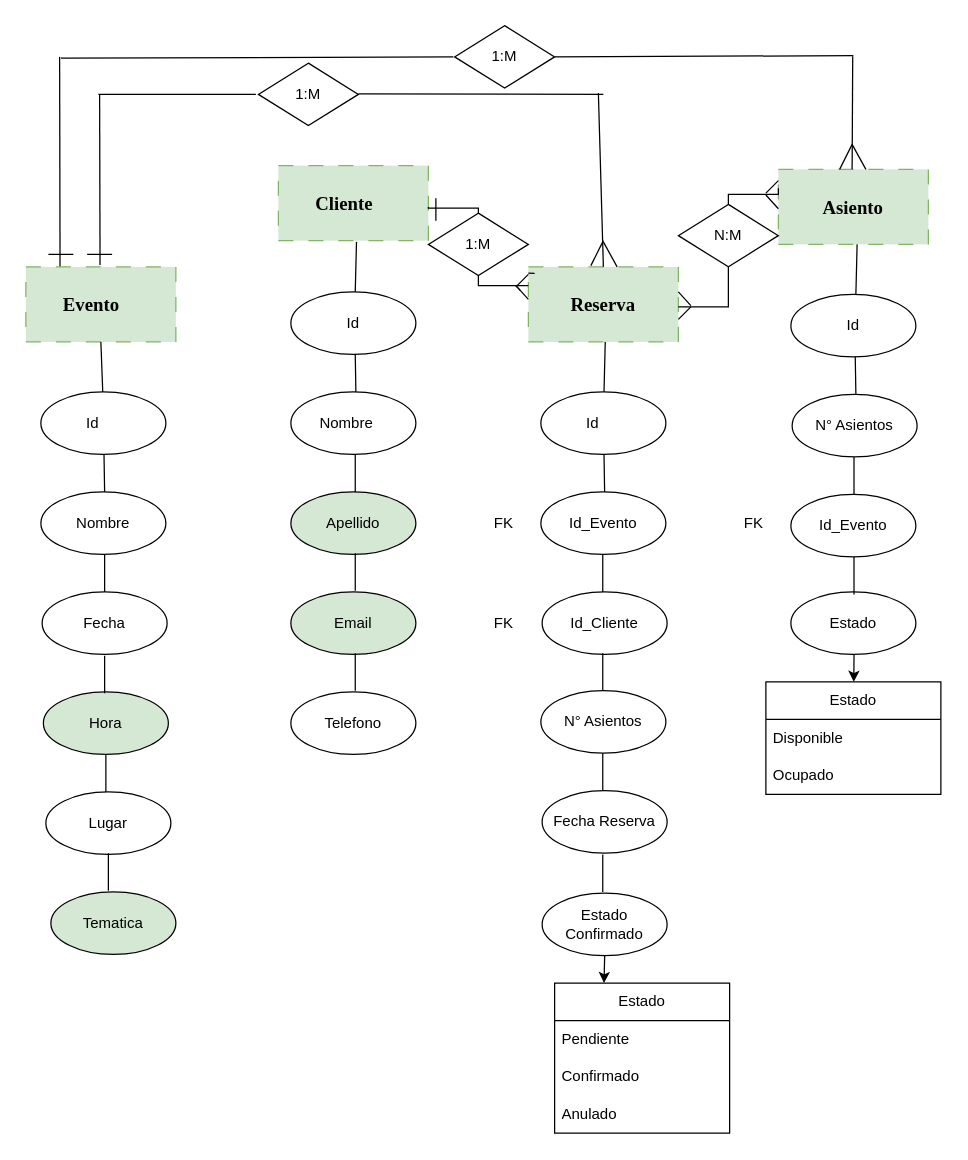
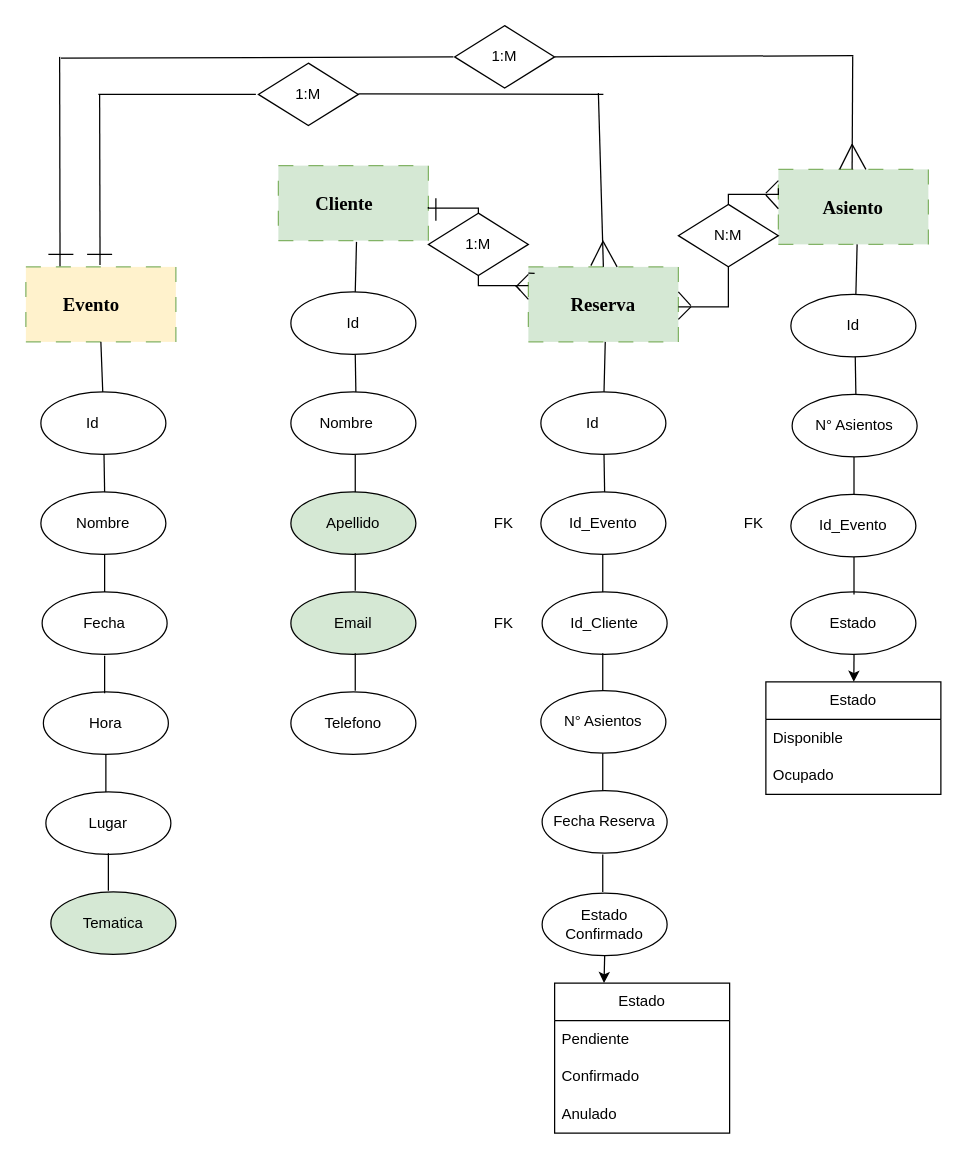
  <mxCell id="0" />
  <mxCell id="1" parent="0" />
- <mxCell id="2" value="&lt;b style=&quot;font-size: 15px;&quot;&gt;&lt;font face=&quot;Comic Sans MS&quot;&gt;Evento&lt;span style=&quot;white-space: pre;&quot;&gt;&#09;&lt;/span&gt;&lt;/font&gt;&lt;/b&gt;" style="rounded=0;whiteSpace=wrap;html=1;fillColor=#d5e8d4;strokeColor=#82b366;dashed=1;dashPattern=12 12;" parent="1" vertex="1"><mxGeometry x="20" y="213" width="120" height="60" as="geometry" /></mxCell>
+ <mxCell id="2" value="&lt;b style=&quot;font-size: 15px;&quot;&gt;&lt;font face=&quot;Comic Sans MS&quot;&gt;Evento&lt;span style=&quot;white-space: pre;&quot;&gt;&#09;&lt;/span&gt;&lt;/font&gt;&lt;/b&gt;" style="rounded=0;whiteSpace=wrap;html=1;fillColor=#fff2cc;strokeColor=#82b366;dashed=1;dashPattern=12 12;" parent="1" vertex="1"><mxGeometry x="20" y="213" width="120" height="60" as="geometry" /></mxCell>
  <mxCell id="3" value="&lt;b style=&quot;font-size: 15px;&quot;&gt;&lt;font face=&quot;Comic Sans MS&quot;&gt;Cliente&amp;nbsp;&lt;span style=&quot;white-space: pre;&quot;&gt;&#09;&lt;/span&gt;&lt;/font&gt;&lt;/b&gt;" style="rounded=0;whiteSpace=wrap;html=1;fillColor=#d5e8d4;strokeColor=#82b366;dashed=1;dashPattern=12 12;" parent="1" vertex="1"><mxGeometry x="222" y="132" width="120" height="60" as="geometry" /></mxCell>
  <mxCell id="4" value="&lt;font face=&quot;Comic Sans MS&quot; style=&quot;font-size: 15px;&quot;&gt;&lt;b&gt;Asiento&lt;/b&gt;&lt;/font&gt;" style="rounded=0;whiteSpace=wrap;html=1;fillColor=#d5e8d4;strokeColor=#82b366;dashed=1;dashPattern=12 12;" parent="1" vertex="1"><mxGeometry x="622" y="135" width="120" height="60" as="geometry" /></mxCell>
  <mxCell id="5" value="&lt;font face=&quot;Comic Sans MS&quot; size=&quot;1&quot;&gt;&lt;b style=&quot;font-size: 15px;&quot;&gt;Reserva&lt;/b&gt;&lt;/font&gt;" style="rounded=0;whiteSpace=wrap;html=1;dashed=1;dashPattern=12 12;fillColor=#d5e8d4;strokeColor=#82b366;" parent="1" vertex="1"><mxGeometry x="422" y="213" width="120" height="60" as="geometry" /></mxCell>
  <mxCell id="6" value="Id&lt;span style=&quot;white-space: pre;&quot;&gt;&#09;&lt;/span&gt;" style="ellipse;whiteSpace=wrap;html=1;" parent="1" vertex="1"><mxGeometry x="32" y="313" width="100" height="50" as="geometry" /></mxCell>
  <mxCell id="7" value="Nombre" style="ellipse;whiteSpace=wrap;html=1;" parent="1" vertex="1"><mxGeometry x="32" y="393" width="100" height="50" as="geometry" /></mxCell>
  <mxCell id="8" value="Fecha" style="ellipse;whiteSpace=wrap;html=1;" parent="1" vertex="1"><mxGeometry x="33" y="473" width="100" height="50" as="geometry" /></mxCell>
  <mxCell id="9" value="Id_Evento" style="ellipse;whiteSpace=wrap;html=1;" parent="1" vertex="1"><mxGeometry x="632" y="395" width="100" height="50" as="geometry" /></mxCell>
  <mxCell id="10" value="Id_Cliente" style="ellipse;whiteSpace=wrap;html=1;" parent="1" vertex="1"><mxGeometry x="433" y="473" width="100" height="50" as="geometry" /></mxCell>
  <mxCell id="11" value="Apellido" style="ellipse;whiteSpace=wrap;html=1;fillColor=#d5e8d4;" parent="1" vertex="1"><mxGeometry x="232" y="393" width="100" height="50" as="geometry" /></mxCell>
  <mxCell id="12" value="N° Asientos" style="ellipse;whiteSpace=wrap;html=1;" parent="1" vertex="1"><mxGeometry x="633" y="315" width="100" height="50" as="geometry" /></mxCell>
  <mxCell id="13" value="Id_Evento" style="ellipse;whiteSpace=wrap;html=1;" parent="1" vertex="1"><mxGeometry x="432" y="393" width="100" height="50" as="geometry" /></mxCell>
  <mxCell id="14" value="Nombre&amp;nbsp;&lt;span style=&quot;white-space: pre;&quot;&gt;&#09;&lt;/span&gt;" style="ellipse;whiteSpace=wrap;html=1;" parent="1" vertex="1"><mxGeometry x="232" y="313" width="100" height="50" as="geometry" /></mxCell>
  <mxCell id="15" value="Id" style="ellipse;whiteSpace=wrap;html=1;" parent="1" vertex="1"><mxGeometry x="632" y="235" width="100" height="50" as="geometry" /></mxCell>
  <mxCell id="16" value="Id&lt;span style=&quot;white-space: pre;&quot;&gt;&#09;&lt;/span&gt;" style="ellipse;whiteSpace=wrap;html=1;" parent="1" vertex="1"><mxGeometry x="432" y="313" width="100" height="50" as="geometry" /></mxCell>
  <mxCell id="17" value="Id" style="ellipse;whiteSpace=wrap;html=1;" parent="1" vertex="1"><mxGeometry x="232" y="233" width="100" height="50" as="geometry" /></mxCell>
  <mxCell id="18" value="" style="endArrow=none;html=1;rounded=0;entryX=0.5;entryY=1;entryDx=0;entryDy=0;" parent="1" target="2" edge="1"><mxGeometry width="50" height="50" relative="1" as="geometry"><mxPoint x="81.5" y="313" as="sourcePoint" /><mxPoint x="82.5" y="273" as="targetPoint" /></mxGeometry></mxCell>
  <mxCell id="19" value="" style="endArrow=none;html=1;rounded=0;" parent="1" edge="1"><mxGeometry width="50" height="50" relative="1" as="geometry"><mxPoint x="83" y="393" as="sourcePoint" /><mxPoint x="82.5" y="363" as="targetPoint" /></mxGeometry></mxCell>
  <mxCell id="20" value="" style="endArrow=none;html=1;rounded=0;" parent="1" edge="1"><mxGeometry width="50" height="50" relative="1" as="geometry"><mxPoint x="83" y="473" as="sourcePoint" /><mxPoint x="83" y="443" as="targetPoint" /></mxGeometry></mxCell>
  <mxCell id="21" value="" style="endArrow=none;html=1;rounded=0;" parent="1" edge="1"><mxGeometry width="50" height="50" relative="1" as="geometry"><mxPoint x="483" y="393" as="sourcePoint" /><mxPoint x="482.5" y="363" as="targetPoint" /></mxGeometry></mxCell>
  <mxCell id="22" value="" style="endArrow=none;html=1;rounded=0;" parent="1" edge="1"><mxGeometry width="50" height="50" relative="1" as="geometry"><mxPoint x="284" y="313" as="sourcePoint" /><mxPoint x="283.5" y="283" as="targetPoint" /></mxGeometry></mxCell>
  <mxCell id="23" value="" style="endArrow=none;html=1;rounded=0;" parent="1" edge="1"><mxGeometry width="50" height="50" relative="1" as="geometry"><mxPoint x="684" y="315" as="sourcePoint" /><mxPoint x="683.5" y="285" as="targetPoint" /></mxGeometry></mxCell>
  <mxCell id="24" value="" style="endArrow=none;html=1;rounded=0;" parent="1" edge="1"><mxGeometry width="50" height="50" relative="1" as="geometry"><mxPoint x="283.5" y="393" as="sourcePoint" /><mxPoint x="283.5" y="363" as="targetPoint" /></mxGeometry></mxCell>
  <mxCell id="25" value="" style="endArrow=none;html=1;rounded=0;" parent="1" edge="1"><mxGeometry width="50" height="50" relative="1" as="geometry"><mxPoint x="481.5" y="473" as="sourcePoint" /><mxPoint x="481.5" y="443" as="targetPoint" /></mxGeometry></mxCell>
  <mxCell id="26" value="" style="endArrow=none;html=1;rounded=0;" parent="1" edge="1"><mxGeometry width="50" height="50" relative="1" as="geometry"><mxPoint x="682.5" y="395" as="sourcePoint" /><mxPoint x="682.5" y="365" as="targetPoint" /></mxGeometry></mxCell>
  <mxCell id="27" value="" style="endArrow=none;html=1;rounded=0;" parent="1" edge="1"><mxGeometry width="50" height="50" relative="1" as="geometry"><mxPoint x="283.5" y="233" as="sourcePoint" /><mxPoint x="284.5" y="193" as="targetPoint" /></mxGeometry></mxCell>
  <mxCell id="28" value="" style="endArrow=none;html=1;rounded=0;" parent="1" edge="1"><mxGeometry width="50" height="50" relative="1" as="geometry"><mxPoint x="482.5" y="313" as="sourcePoint" /><mxPoint x="483.5" y="273" as="targetPoint" /></mxGeometry></mxCell>
  <mxCell id="29" value="" style="endArrow=none;html=1;rounded=0;" parent="1" edge="1"><mxGeometry width="50" height="50" relative="1" as="geometry"><mxPoint x="684" y="235" as="sourcePoint" /><mxPoint x="685" y="195" as="targetPoint" /></mxGeometry></mxCell>
- <mxCell id="30" value="Hora" style="ellipse;whiteSpace=wrap;html=1;fillColor=#d5e8d4;" parent="1" vertex="1"><mxGeometry x="34" y="553" width="100" height="50" as="geometry" /></mxCell>
+ <mxCell id="30" value="Hora" style="ellipse;whiteSpace=wrap;html=1;" parent="1" vertex="1"><mxGeometry x="34" y="553" width="100" height="50" as="geometry" /></mxCell>
  <mxCell id="31" value="Lugar" style="ellipse;whiteSpace=wrap;html=1;" parent="1" vertex="1"><mxGeometry x="36" y="633" width="100" height="50" as="geometry" /></mxCell>
  <mxCell id="32" value="Tematica" style="ellipse;whiteSpace=wrap;html=1;fillColor=#d5e8d4;" parent="1" vertex="1"><mxGeometry x="40" y="713" width="100" height="50" as="geometry" /></mxCell>
  <mxCell id="33" value="" style="endArrow=none;html=1;rounded=0;" parent="1" edge="1"><mxGeometry width="50" height="50" relative="1" as="geometry"><mxPoint x="83" y="554" as="sourcePoint" /><mxPoint x="83" y="524" as="targetPoint" /></mxGeometry></mxCell>
  <mxCell id="34" value="" style="endArrow=none;html=1;rounded=0;" parent="1" edge="1"><mxGeometry width="50" height="50" relative="1" as="geometry"><mxPoint x="84" y="633" as="sourcePoint" /><mxPoint x="84" y="603" as="targetPoint" /></mxGeometry></mxCell>
  <mxCell id="35" value="" style="endArrow=none;html=1;rounded=0;" parent="1" edge="1"><mxGeometry width="50" height="50" relative="1" as="geometry"><mxPoint x="86" y="712" as="sourcePoint" /><mxPoint x="86" y="682" as="targetPoint" /></mxGeometry></mxCell>
  <mxCell id="36" value="Email" style="ellipse;whiteSpace=wrap;html=1;fillColor=#d5e8d4;" parent="1" vertex="1"><mxGeometry x="232" y="473" width="100" height="50" as="geometry" /></mxCell>
  <mxCell id="37" value="Telefono" style="ellipse;whiteSpace=wrap;html=1;" parent="1" vertex="1"><mxGeometry x="232" y="553" width="100" height="50" as="geometry" /></mxCell>
  <mxCell id="38" value="" style="endArrow=none;html=1;rounded=0;" parent="1" edge="1"><mxGeometry width="50" height="50" relative="1" as="geometry"><mxPoint x="283.5" y="472" as="sourcePoint" /><mxPoint x="283.5" y="442" as="targetPoint" /></mxGeometry></mxCell>
  <mxCell id="39" value="" style="endArrow=none;html=1;rounded=0;" parent="1" edge="1"><mxGeometry width="50" height="50" relative="1" as="geometry"><mxPoint x="283.5" y="552" as="sourcePoint" /><mxPoint x="283.5" y="522" as="targetPoint" /></mxGeometry></mxCell>
  <mxCell id="40" value="FK" style="text;html=1;align=center;verticalAlign=middle;resizable=0;points=[];autosize=1;strokeColor=none;fillColor=none;" parent="1" vertex="1"><mxGeometry x="382" y="403" width="40" height="30" as="geometry" /></mxCell>
  <mxCell id="41" value="FK" style="text;html=1;align=center;verticalAlign=middle;resizable=0;points=[];autosize=1;strokeColor=none;fillColor=none;" parent="1" vertex="1"><mxGeometry x="382" y="483" width="40" height="30" as="geometry" /></mxCell>
  <mxCell id="42" value="N° Asientos" style="ellipse;whiteSpace=wrap;html=1;" parent="1" vertex="1"><mxGeometry x="432" y="552" width="100" height="50" as="geometry" /></mxCell>
  <mxCell id="43" value="Fecha Reserva" style="ellipse;whiteSpace=wrap;html=1;" parent="1" vertex="1"><mxGeometry x="433" y="632" width="100" height="50" as="geometry" /></mxCell>
  <mxCell id="44" value="Estado Confirmado" style="ellipse;whiteSpace=wrap;html=1;" parent="1" vertex="1"><mxGeometry x="433" y="714" width="100" height="50" as="geometry" /></mxCell>
  <mxCell id="45" value="Estado" style="swimlane;fontStyle=0;childLayout=stackLayout;horizontal=1;startSize=30;horizontalStack=0;resizeParent=1;resizeParentMax=0;resizeLast=0;collapsible=1;marginBottom=0;whiteSpace=wrap;html=1;" parent="1" vertex="1"><mxGeometry x="443" y="786" width="140" height="120" as="geometry"><mxRectangle x="461" y="751" width="80" height="30" as="alternateBounds" /></mxGeometry></mxCell>
  <mxCell id="46" value="Pendiente" style="text;strokeColor=none;fillColor=none;align=left;verticalAlign=middle;spacingLeft=4;spacingRight=4;overflow=hidden;points=[[0,0.5],[1,0.5]];portConstraint=eastwest;rotatable=0;whiteSpace=wrap;html=1;" parent="45" vertex="1"><mxGeometry y="30" width="140" height="30" as="geometry" /></mxCell>
  <mxCell id="47" value="Confirmado" style="text;strokeColor=none;fillColor=none;align=left;verticalAlign=middle;spacingLeft=4;spacingRight=4;overflow=hidden;points=[[0,0.5],[1,0.5]];portConstraint=eastwest;rotatable=0;whiteSpace=wrap;html=1;" parent="45" vertex="1"><mxGeometry y="60" width="140" height="30" as="geometry" /></mxCell>
  <mxCell id="48" value="Anulado" style="text;strokeColor=none;fillColor=none;align=left;verticalAlign=middle;spacingLeft=4;spacingRight=4;overflow=hidden;points=[[0,0.5],[1,0.5]];portConstraint=eastwest;rotatable=0;whiteSpace=wrap;html=1;" parent="45" vertex="1"><mxGeometry y="90" width="140" height="30" as="geometry" /></mxCell>
  <mxCell id="49" value="Estado" style="ellipse;whiteSpace=wrap;html=1;" parent="1" vertex="1"><mxGeometry x="632" y="473" width="100" height="50" as="geometry" /></mxCell>
  <mxCell id="50" value="" style="endArrow=none;html=1;rounded=0;" parent="1" edge="1"><mxGeometry width="50" height="50" relative="1" as="geometry"><mxPoint x="682.5" y="475" as="sourcePoint" /><mxPoint x="682.5" y="445" as="targetPoint" /></mxGeometry></mxCell>
  <mxCell id="51" value="FK" style="text;html=1;align=center;verticalAlign=middle;resizable=0;points=[];autosize=1;strokeColor=none;fillColor=none;" parent="1" vertex="1"><mxGeometry x="582" y="403" width="40" height="30" as="geometry" /></mxCell>
  <mxCell id="52" value="" style="endArrow=classic;html=1;rounded=0;" parent="1" target="53" edge="1"><mxGeometry width="50" height="50" relative="1" as="geometry"><mxPoint x="682.52" y="523" as="sourcePoint" /><mxPoint x="682.52" y="563" as="targetPoint" /></mxGeometry></mxCell>
  <mxCell id="53" value="Estado" style="swimlane;fontStyle=0;childLayout=stackLayout;horizontal=1;startSize=30;horizontalStack=0;resizeParent=1;resizeParentMax=0;resizeLast=0;collapsible=1;marginBottom=0;whiteSpace=wrap;html=1;" parent="1" vertex="1"><mxGeometry x="612" y="545" width="140" height="90" as="geometry"><mxRectangle x="630" y="510" width="80" height="30" as="alternateBounds" /></mxGeometry></mxCell>
  <mxCell id="54" value="Disponible" style="text;strokeColor=none;fillColor=none;align=left;verticalAlign=middle;spacingLeft=4;spacingRight=4;overflow=hidden;points=[[0,0.5],[1,0.5]];portConstraint=eastwest;rotatable=0;whiteSpace=wrap;html=1;" parent="53" vertex="1"><mxGeometry y="30" width="140" height="30" as="geometry" /></mxCell>
  <mxCell id="55" value="Ocupado" style="text;strokeColor=none;fillColor=none;align=left;verticalAlign=middle;spacingLeft=4;spacingRight=4;overflow=hidden;points=[[0,0.5],[1,0.5]];portConstraint=eastwest;rotatable=0;whiteSpace=wrap;html=1;" parent="53" vertex="1"><mxGeometry y="60" width="140" height="30" as="geometry" /></mxCell>
  <mxCell id="56" value="" style="endArrow=classic;html=1;rounded=0;" parent="1" edge="1"><mxGeometry width="50" height="50" relative="1" as="geometry"><mxPoint x="483.04" y="764" as="sourcePoint" /><mxPoint x="482.52" y="786" as="targetPoint" /></mxGeometry></mxCell>
  <mxCell id="57" value="" style="endArrow=none;html=1;rounded=0;" parent="1" edge="1"><mxGeometry width="50" height="50" relative="1" as="geometry"><mxPoint x="79.33" y="211.5" as="sourcePoint" /><mxPoint x="79" y="75" as="targetPoint" /></mxGeometry></mxCell>
  <mxCell id="58" value="" style="endArrow=none;html=1;rounded=0;" parent="1" edge="1"><mxGeometry width="50" height="50" relative="1" as="geometry"><mxPoint x="78" y="75" as="sourcePoint" /><mxPoint x="204" y="75" as="targetPoint" /></mxGeometry></mxCell>
  <mxCell id="59" value="" style="endArrow=none;html=1;rounded=0;exitX=0.5;exitY=0;exitDx=0;exitDy=0;" parent="1" source="5" edge="1"><mxGeometry width="50" height="50" relative="1" as="geometry"><mxPoint x="476.36" y="213.32" as="sourcePoint" /><mxPoint x="478" y="74" as="targetPoint" /></mxGeometry></mxCell>
  <mxCell id="60" value="" style="endArrow=none;html=1;rounded=0;" parent="1" edge="1"><mxGeometry width="50" height="50" relative="1" as="geometry"><mxPoint x="481.5" y="552" as="sourcePoint" /><mxPoint x="481.5" y="522" as="targetPoint" /></mxGeometry></mxCell>
  <mxCell id="61" value="" style="endArrow=none;html=1;rounded=0;" parent="1" edge="1"><mxGeometry width="50" height="50" relative="1" as="geometry"><mxPoint x="481.5" y="632" as="sourcePoint" /><mxPoint x="481.5" y="602" as="targetPoint" /></mxGeometry></mxCell>
  <mxCell id="62" value="" style="endArrow=none;html=1;rounded=0;" parent="1" edge="1"><mxGeometry width="50" height="50" relative="1" as="geometry"><mxPoint x="481.5" y="713" as="sourcePoint" /><mxPoint x="481.5" y="683" as="targetPoint" /></mxGeometry></mxCell>
  <mxCell id="63" value="" style="endArrow=none;html=1;rounded=0;" parent="1" edge="1"><mxGeometry width="50" height="50" relative="1" as="geometry"><mxPoint x="472" y="212" as="sourcePoint" /><mxPoint x="482" y="192" as="targetPoint" /></mxGeometry></mxCell>
  <mxCell id="64" value="" style="endArrow=none;html=1;rounded=0;" parent="1" edge="1"><mxGeometry width="50" height="50" relative="1" as="geometry"><mxPoint x="493" y="213" as="sourcePoint" /><mxPoint x="482" y="193" as="targetPoint" /></mxGeometry></mxCell>
  <mxCell id="65" value="" style="endArrow=none;html=1;rounded=0;" parent="1" edge="1"><mxGeometry width="50" height="50" relative="1" as="geometry"><mxPoint x="69" y="203" as="sourcePoint" /><mxPoint x="89" y="203" as="targetPoint" /></mxGeometry></mxCell>
  <mxCell id="66" value="" style="endArrow=none;html=1;rounded=0;edgeStyle=orthogonalEdgeStyle;entryX=0;entryY=0.25;entryDx=0;entryDy=0;" parent="1" target="5" edge="1"><mxGeometry width="50" height="50" relative="1" as="geometry"><mxPoint x="342" y="165" as="sourcePoint" /><mxPoint x="392" y="235" as="targetPoint" /><Array as="points"><mxPoint x="382" y="166" /><mxPoint x="382" y="228" /></Array></mxGeometry></mxCell>
  <mxCell id="67" value="" style="endArrow=none;html=1;rounded=0;" parent="1" edge="1"><mxGeometry width="50" height="50" relative="1" as="geometry"><mxPoint x="427" y="218.25" as="sourcePoint" /><mxPoint x="422" y="218" as="targetPoint" /></mxGeometry></mxCell>
  <mxCell id="68" value="" style="endArrow=none;html=1;rounded=0;" parent="1" edge="1"><mxGeometry width="50" height="50" relative="1" as="geometry"><mxPoint x="412" y="228" as="sourcePoint" /><mxPoint x="422" y="239" as="targetPoint" /></mxGeometry></mxCell>
  <mxCell id="69" value="" style="endArrow=none;html=1;rounded=0;entryX=1;entryY=0.75;entryDx=0;entryDy=0;" parent="1" edge="1"><mxGeometry width="50" height="50" relative="1" as="geometry"><mxPoint x="348" y="158" as="sourcePoint" /><mxPoint x="348" y="176" as="targetPoint" /></mxGeometry></mxCell>
  <mxCell id="70" value="" style="endArrow=none;html=1;rounded=0;edgeStyle=orthogonalEdgeStyle;entryX=0;entryY=0.25;entryDx=0;entryDy=0;" parent="1" target="4" edge="1"><mxGeometry width="50" height="50" relative="1" as="geometry"><mxPoint x="542" y="245" as="sourcePoint" /><mxPoint x="592" y="155" as="targetPoint" /><Array as="points"><mxPoint x="582" y="245" /><mxPoint x="582" y="155" /><mxPoint x="622" y="155" /></Array></mxGeometry></mxCell>
  <mxCell id="71" value="" style="endArrow=none;html=1;rounded=0;" parent="1" edge="1"><mxGeometry width="50" height="50" relative="1" as="geometry"><mxPoint x="612" y="154" as="sourcePoint" /><mxPoint x="622" y="144" as="targetPoint" /></mxGeometry></mxCell>
  <mxCell id="72" value="" style="endArrow=none;html=1;rounded=0;" parent="1" edge="1"><mxGeometry width="50" height="50" relative="1" as="geometry"><mxPoint x="612" y="155.5" as="sourcePoint" /><mxPoint x="622" y="166.5" as="targetPoint" /></mxGeometry></mxCell>
  <mxCell id="73" value="" style="endArrow=none;html=1;rounded=0;" parent="1" edge="1"><mxGeometry width="50" height="50" relative="1" as="geometry"><mxPoint x="542" y="233" as="sourcePoint" /><mxPoint x="552" y="244" as="targetPoint" /></mxGeometry></mxCell>
  <mxCell id="74" value="" style="endArrow=none;html=1;rounded=0;" parent="1" edge="1"><mxGeometry width="50" height="50" relative="1" as="geometry"><mxPoint x="542" y="255" as="sourcePoint" /><mxPoint x="552" y="245" as="targetPoint" /></mxGeometry></mxCell>
  <mxCell id="75" value="" style="endArrow=none;html=1;rounded=0;" parent="1" edge="1"><mxGeometry width="50" height="50" relative="1" as="geometry"><mxPoint x="412" y="228" as="sourcePoint" /><mxPoint x="415.636" y="232" as="targetPoint" /></mxGeometry></mxCell>
  <mxCell id="76" value="" style="endArrow=none;html=1;rounded=0;" parent="1" edge="1"><mxGeometry width="50" height="50" relative="1" as="geometry"><mxPoint x="47.33" y="212.5" as="sourcePoint" /><mxPoint x="47" y="45" as="targetPoint" /></mxGeometry></mxCell>
  <mxCell id="77" value="" style="endArrow=none;html=1;rounded=0;" parent="1" edge="1"><mxGeometry width="50" height="50" relative="1" as="geometry"><mxPoint x="48" y="46" as="sourcePoint" /><mxPoint x="362" y="45" as="targetPoint" /></mxGeometry></mxCell>
  <mxCell id="78" value="" style="endArrow=none;html=1;rounded=0;" parent="1" edge="1"><mxGeometry width="50" height="50" relative="1" as="geometry"><mxPoint x="681" y="135" as="sourcePoint" /><mxPoint x="681.47" y="44.5" as="targetPoint" /></mxGeometry></mxCell>
  <mxCell id="79" value="" style="endArrow=none;html=1;rounded=0;" parent="1" edge="1"><mxGeometry width="50" height="50" relative="1" as="geometry"><mxPoint x="671" y="135" as="sourcePoint" /><mxPoint x="681" y="115" as="targetPoint" /></mxGeometry></mxCell>
  <mxCell id="80" value="" style="endArrow=none;html=1;rounded=0;" parent="1" edge="1"><mxGeometry width="50" height="50" relative="1" as="geometry"><mxPoint x="692" y="135" as="sourcePoint" /><mxPoint x="681" y="115" as="targetPoint" /></mxGeometry></mxCell>
  <mxCell id="81" value="" style="endArrow=none;html=1;rounded=0;" parent="1" edge="1"><mxGeometry width="50" height="50" relative="1" as="geometry"><mxPoint x="38" y="203" as="sourcePoint" /><mxPoint x="58" y="203" as="targetPoint" /></mxGeometry></mxCell>
  <mxCell id="82" value="1:M" style="rhombus;whiteSpace=wrap;html=1;" parent="1" vertex="1"><mxGeometry x="206" y="50" width="80" height="50" as="geometry" /></mxCell>
  <mxCell id="83" value="" style="endArrow=none;html=1;rounded=0;" parent="1" edge="1"><mxGeometry width="50" height="50" relative="1" as="geometry"><mxPoint x="286" y="74.5" as="sourcePoint" /><mxPoint x="482" y="75" as="targetPoint" /></mxGeometry></mxCell>
  <mxCell id="84" value="" style="endArrow=none;html=1;rounded=0;" parent="1" edge="1"><mxGeometry width="50" height="50" relative="1" as="geometry"><mxPoint x="412" y="229" as="sourcePoint" /><mxPoint x="422" y="219" as="targetPoint" /></mxGeometry></mxCell>
  <mxCell id="85" value="" style="endArrow=none;html=1;rounded=0;exitX=1;exitY=0.5;exitDx=0;exitDy=0;" parent="1" source="86" edge="1"><mxGeometry width="50" height="50" relative="1" as="geometry"><mxPoint x="472" y="44" as="sourcePoint" /><mxPoint x="682" y="44" as="targetPoint" /></mxGeometry></mxCell>
  <mxCell id="86" value="1:M" style="rhombus;whiteSpace=wrap;html=1;" parent="1" vertex="1"><mxGeometry x="363" y="20" width="80" height="50" as="geometry" /></mxCell>
  <mxCell id="87" value="1:M" style="rhombus;whiteSpace=wrap;html=1;" parent="1" vertex="1"><mxGeometry x="342" y="170" width="80" height="50" as="geometry" /></mxCell>
  <mxCell id="88" value="N:M" style="rhombus;whiteSpace=wrap;html=1;" parent="1" vertex="1"><mxGeometry x="542" y="163" width="80" height="50" as="geometry" /></mxCell>
